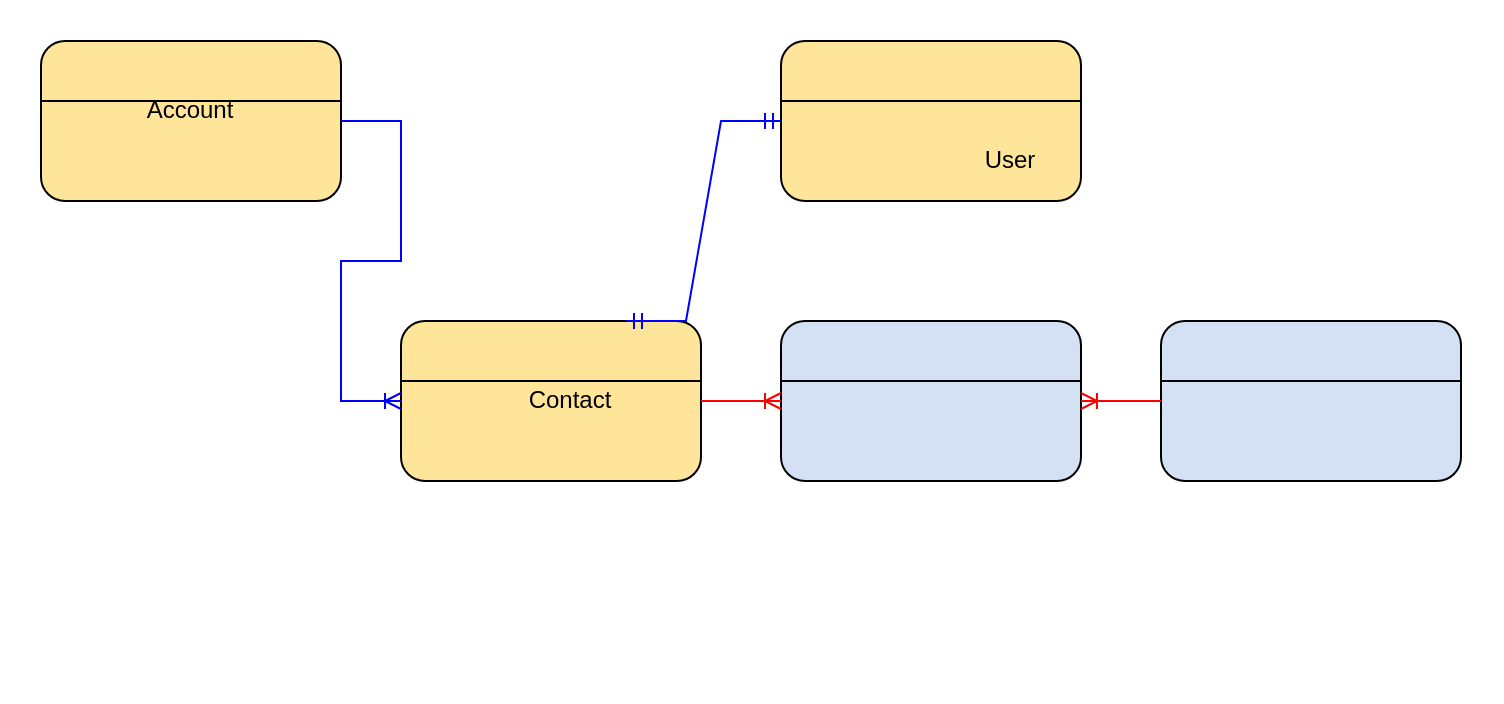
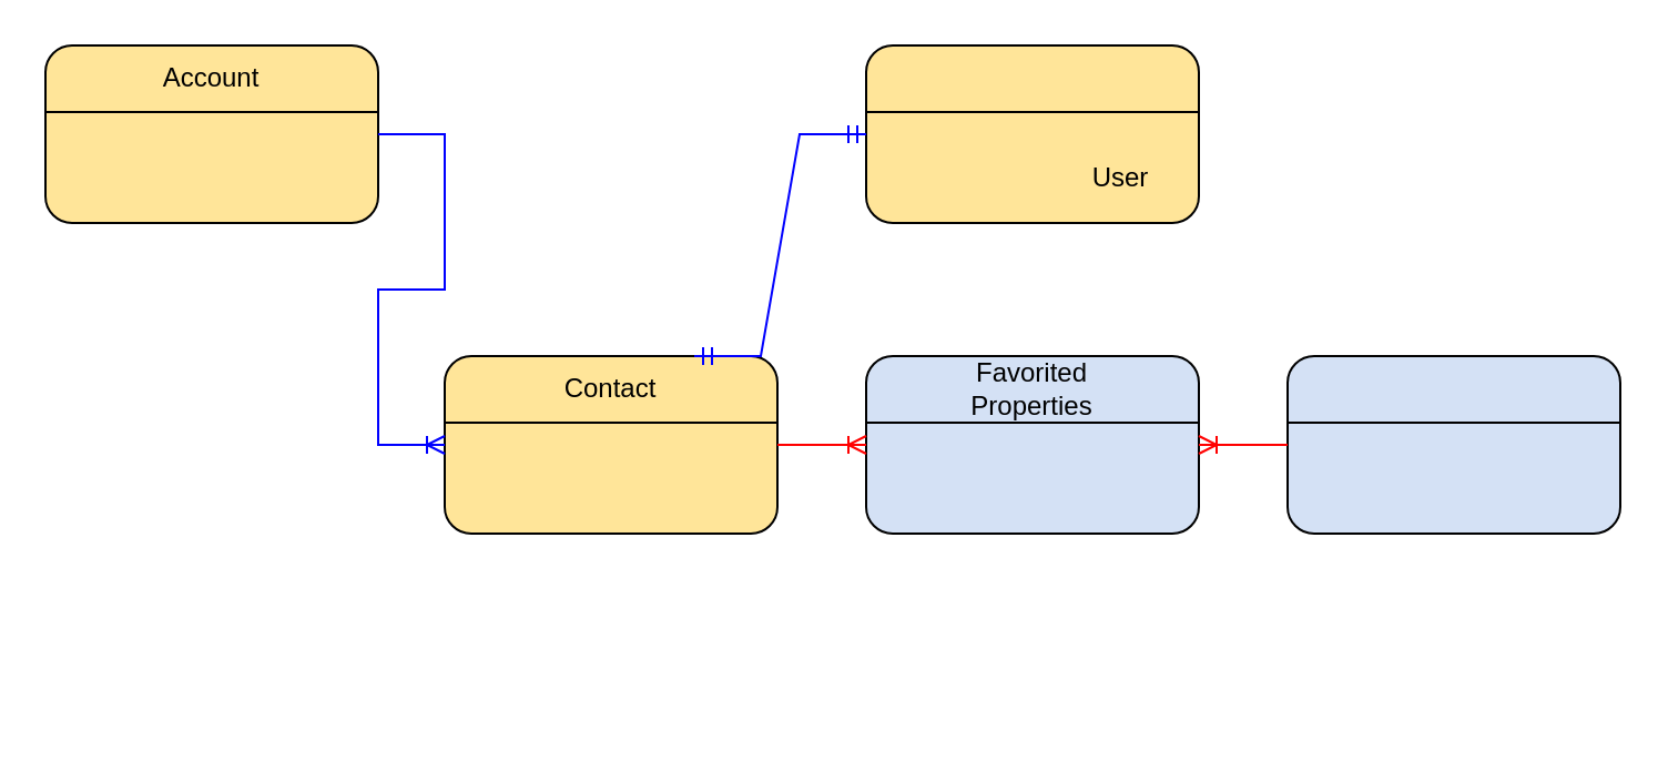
  <mxCell id="0" />
  <mxCell id="1" parent="0" />
  <mxCell id="2" value="" style="rounded=1;whiteSpace=wrap;html=1;fillColor=light-dark(#FFE599,var(--ge-dark-color, #121212));" vertex="1" parent="1"><mxGeometry x="20" y="20" width="150" height="80" as="geometry" /></mxCell>
  <mxCell id="3" value="" style="endArrow=none;html=1;rounded=0;entryX=0;entryY=0.25;entryDx=0;entryDy=0;exitX=1;exitY=0.25;exitDx=0;exitDy=0;" edge="1" parent="1"><mxGeometry width="50" height="50" relative="1" as="geometry"><mxPoint x="170" y="50" as="sourcePoint" /><mxPoint x="20" y="50" as="targetPoint" /></mxGeometry></mxCell>
- <mxCell id="4" value="Account" style="text;html=1;align=center;verticalAlign=middle;whiteSpace=wrap;rounded=0;" vertex="1" parent="1"><mxGeometry x="65" y="40" width="60" height="30" as="geometry" /></mxCell>
+ <mxCell id="4" value="Account" style="text;html=1;align=center;verticalAlign=middle;whiteSpace=wrap;rounded=0;" vertex="1" parent="1"><mxGeometry x="65" y="20" width="60" height="30" as="geometry" /></mxCell>
  <mxCell id="5" value="" style="rounded=1;whiteSpace=wrap;html=1;fillColor=light-dark(#FFE599,var(--ge-dark-color, #121212));" vertex="1" parent="1"><mxGeometry x="200" y="160" width="150" height="80" as="geometry" /></mxCell>
  <mxCell id="6" value="" style="endArrow=none;html=1;rounded=0;entryX=0;entryY=0.25;entryDx=0;entryDy=0;exitX=1;exitY=0.25;exitDx=0;exitDy=0;" edge="1" parent="1"><mxGeometry width="50" height="50" relative="1" as="geometry"><mxPoint x="350" y="190" as="sourcePoint" /><mxPoint x="200" y="190" as="targetPoint" /></mxGeometry></mxCell>
- <mxCell id="7" value="Contact" style="text;html=1;align=center;verticalAlign=middle;whiteSpace=wrap;rounded=0;" vertex="1" parent="1"><mxGeometry x="255" y="185" width="60" height="30" as="geometry" /></mxCell>
+ <mxCell id="7" value="Contact" style="text;html=1;align=center;verticalAlign=middle;whiteSpace=wrap;rounded=0;" vertex="1" parent="1"><mxGeometry x="245" y="160" width="60" height="30" as="geometry" /></mxCell>
  <mxCell id="8" value="" style="rounded=1;whiteSpace=wrap;html=1;fillColor=light-dark(#FFE599,var(--ge-dark-color, #121212));" vertex="1" parent="1"><mxGeometry x="390" y="20" width="150" height="80" as="geometry" /></mxCell>
  <mxCell id="9" value="" style="endArrow=none;html=1;rounded=0;entryX=0;entryY=0.25;entryDx=0;entryDy=0;exitX=1;exitY=0.25;exitDx=0;exitDy=0;" edge="1" parent="1"><mxGeometry width="50" height="50" relative="1" as="geometry"><mxPoint x="540" y="50" as="sourcePoint" /><mxPoint x="390" y="50" as="targetPoint" /></mxGeometry></mxCell>
  <mxCell id="10" value="User" style="text;html=1;align=center;verticalAlign=middle;whiteSpace=wrap;rounded=0;" vertex="1" parent="1"><mxGeometry x="475" y="65" width="60" height="30" as="geometry" /></mxCell>
  <mxCell id="11" value="" style="rounded=1;whiteSpace=wrap;html=1;fillColor=light-dark(#D4E1F5,var(--ge-dark-color, #121212));" vertex="1" parent="1"><mxGeometry x="580" y="160" width="150" height="80" as="geometry" /></mxCell>
  <mxCell id="12" value="" style="endArrow=none;html=1;rounded=0;entryX=0;entryY=0.25;entryDx=0;entryDy=0;exitX=1;exitY=0.25;exitDx=0;exitDy=0;" edge="1" parent="1"><mxGeometry width="50" height="50" relative="1" as="geometry"><mxPoint x="730" y="190" as="sourcePoint" /><mxPoint x="580" y="190" as="targetPoint" /></mxGeometry></mxCell>
  <mxCell id="13" value="" style="rounded=1;whiteSpace=wrap;html=1;fillColor=light-dark(#D4E1F5,var(--ge-dark-color, #121212));" vertex="1" parent="1"><mxGeometry x="390" y="160" width="150" height="80" as="geometry" /></mxCell>
  <mxCell id="14" value="" style="endArrow=none;html=1;rounded=0;entryX=0;entryY=0.25;entryDx=0;entryDy=0;exitX=1;exitY=0.25;exitDx=0;exitDy=0;" edge="1" parent="1"><mxGeometry width="50" height="50" relative="1" as="geometry"><mxPoint x="540" y="190" as="sourcePoint" /><mxPoint x="390" y="190" as="targetPoint" /></mxGeometry></mxCell>
+ <mxCell id="15" value="Favorited Properties" style="text;html=1;align=center;verticalAlign=middle;whiteSpace=wrap;rounded=0;" vertex="1" parent="1"><mxGeometry x="435" y="160" width="60" height="30" as="geometry" /></mxCell>
  <mxCell id="16" value="" style="edgeStyle=entityRelationEdgeStyle;fontSize=12;html=1;endArrow=ERoneToMany;rounded=0;entryX=1;entryY=0.5;entryDx=0;entryDy=0;exitX=0;exitY=0.5;exitDx=0;exitDy=0;fillColor=#FF0000;strokeColor=light-dark(#FF0000,#FFFFFF);" edge="1" parent="1" source="11" target="13"><mxGeometry width="100" height="100" relative="1" as="geometry"><mxPoint x="480" y="180" as="sourcePoint" /><mxPoint x="580" y="80" as="targetPoint" /></mxGeometry></mxCell>
  <mxCell id="17" value="" style="edgeStyle=entityRelationEdgeStyle;fontSize=12;html=1;endArrow=ERoneToMany;rounded=0;exitX=1;exitY=0.5;exitDx=0;exitDy=0;entryX=0;entryY=0.5;entryDx=0;entryDy=0;strokeColor=light-dark(#FF0000,#FFFFFF);" edge="1" parent="1" source="5" target="13"><mxGeometry width="100" height="100" relative="1" as="geometry"><mxPoint x="490" y="280" as="sourcePoint" /><mxPoint x="440" y="310" as="targetPoint" /></mxGeometry></mxCell>
  <mxCell id="18" value="" style="edgeStyle=entityRelationEdgeStyle;fontSize=12;html=1;endArrow=ERoneToMany;rounded=0;entryX=0;entryY=0.5;entryDx=0;entryDy=0;exitX=1;exitY=0.5;exitDx=0;exitDy=0;strokeColor=light-dark(#0000FF,#FFFFFF);" edge="1" parent="1" source="2" target="5"><mxGeometry width="100" height="100" relative="1" as="geometry"><mxPoint x="225" y="70" as="sourcePoint" /><mxPoint x="180" y="190" as="targetPoint" /><Array as="points"><mxPoint x="230" y="330" /></Array></mxGeometry></mxCell>
  <mxCell id="19" value="" style="edgeStyle=entityRelationEdgeStyle;fontSize=12;html=1;endArrow=ERmandOne;startArrow=ERmandOne;rounded=0;exitX=0.75;exitY=0;exitDx=0;exitDy=0;entryX=0;entryY=0.5;entryDx=0;entryDy=0;strokeColor=light-dark(#0000FF,#FFFFFF);" edge="1" parent="1" source="5" target="8"><mxGeometry width="100" height="100" relative="1" as="geometry"><mxPoint x="470" y="200" as="sourcePoint" /><mxPoint x="570" y="100" as="targetPoint" /></mxGeometry></mxCell>
